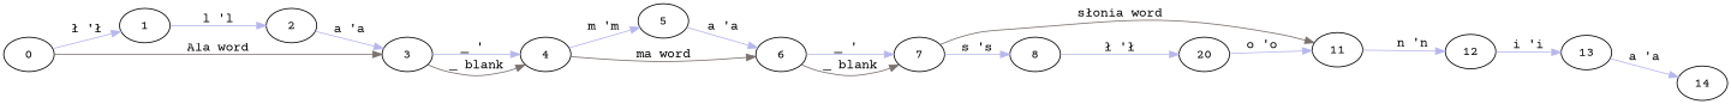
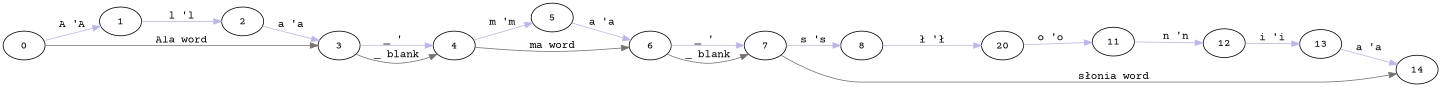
  digraph {
    fontname="Courier Prime"
    rankdir=LR
    node [fontname="Courier Prime"]
    edge [color="#b8b7ec" fontname="Courier Prime"]
    0 [height=0.51389 width=0.75]
    1 [height=0.51389 width=0.75]
    3 [height=0.51389 width=0.75]
    2 [height=0.51389 width=0.75]
    4 [height=0.51389 width=0.75]
    5 [height=0.51389 width=0.75]
    6 [height=0.51389 width=0.75]
    7 [height=0.51389 width=0.75]
    8 [height=0.51389 width=0.75]
    14 [height=0.51389 width=0.75]
    n11 [height=0.51389 label=20 width=0.75]
    11 [height=0.51389 width=0.75]
    12 [height=0.51389 width=0.75]
    13 [height=0.51389 width=0.75]
-   0 -> 1 [label="ł 'ł"]
+   0 -> 1 [label="A 'A"]
    0 -> 3 [color="#7a726e" label="Ala word"]
    1 -> 2 [label="l 'l"]
    3 -> 4 [label="_ ' "]
    3 -> 4 [color="#7a726e" label="_ blank"]
    2 -> 3 [label="a 'a"]
    4 -> 5 [label="m 'm"]
    4 -> 6 [color="#7a726e" label="ma word"]
    5 -> 6 [label="a 'a"]
    6 -> 7 [label="_ ' "]
    6 -> 7 [color="#7a726e" label="_ blank"]
    7 -> 8 [label="s 's"]
-   7 -> 11 [color="#7a726e" label="słonia word"]
+   7 -> 14 [color="#7a726e" label="słonia word"]
    8 -> n11 [label="ł 'ł"]
    n11 -> 11 [label="o 'o"]
    11 -> 12 [label="n 'n"]
    12 -> 13 [label="i 'i"]
    13 -> 14 [label="a 'a"]
  }
